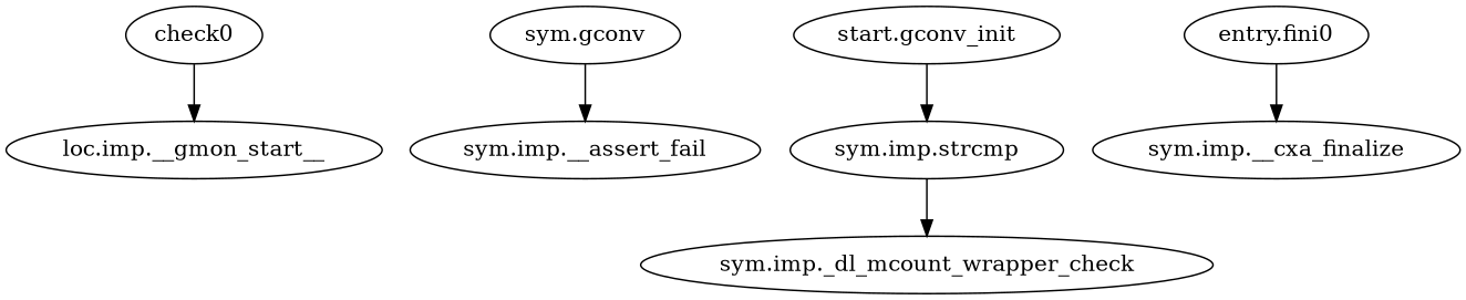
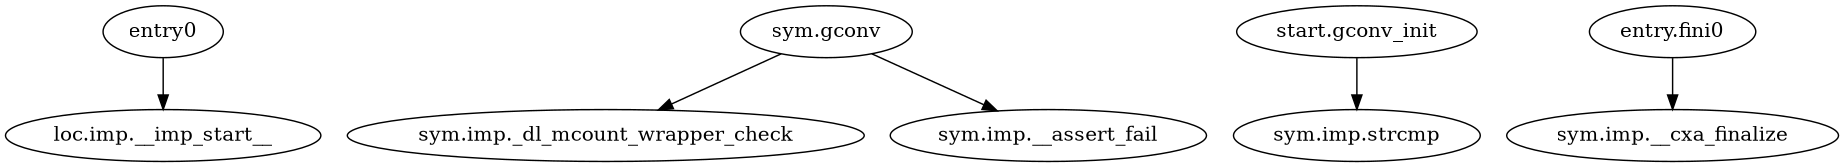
  digraph {
    fontname="DejaVu Serif"
    node [fontname="DejaVu Serif"]
    edge [fontname="DejaVu Serif"]
-   n1 [label=check0]
-   n2 [label="loc.imp.__gmon_start__"]
+   n1 [label=entry0]
+   n2 [label="loc.imp.__imp_start__"]
    n3 [label="sym.gconv"]
    n4 [label="sym.imp._dl_mcount_wrapper_check"]
    n5 [label="sym.imp.__assert_fail"]
    n6 [label="start.gconv_init"]
    n7 [label="sym.imp.strcmp"]
    n8 [label="entry.fini0"]
    n9 [label="sym.imp.__cxa_finalize"]
    n1 -> n2
-   n7 -> n4
+   n3 -> n4
    n3 -> n5
    n6 -> n7
    n8 -> n9
  }
